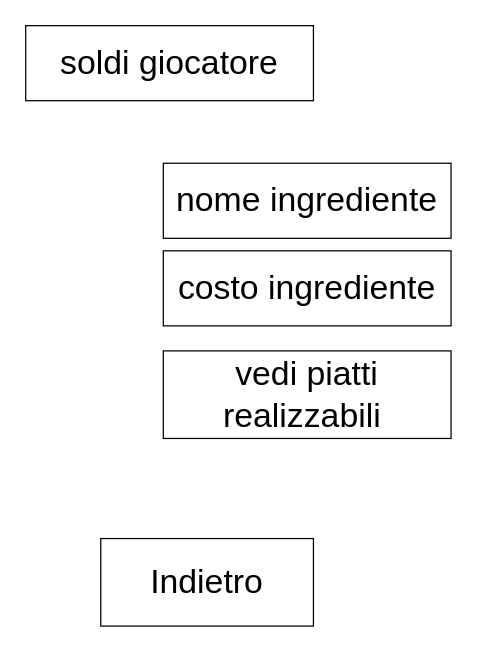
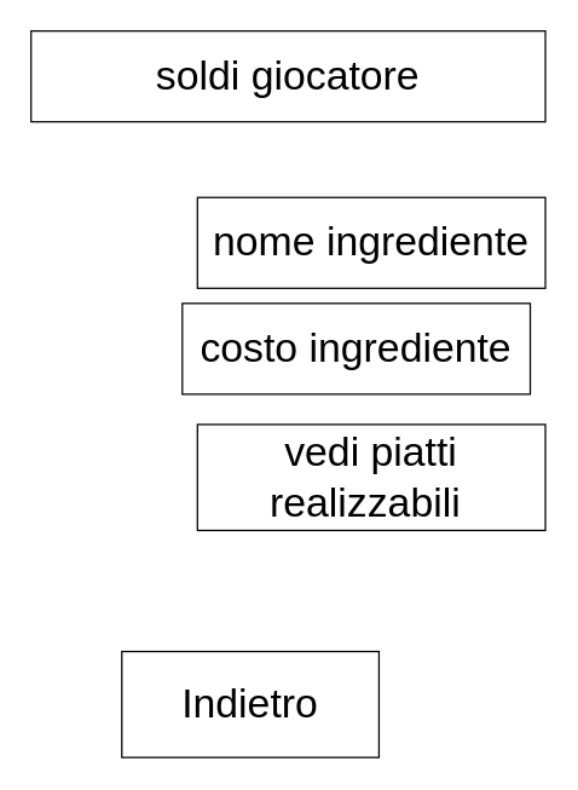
  <mxCell id="0" />
  <mxCell id="1" parent="0" />
- <mxCell id="2" value="costo ingrediente" style="rounded=0;whiteSpace=wrap;html=1;fontSize=27;" parent="1" vertex="1"><mxGeometry x="130" y="200" width="230" height="60" as="geometry" /></mxCell>
+ <mxCell id="2" value="costo ingrediente" style="rounded=0;whiteSpace=wrap;html=1;fontSize=27;" parent="1" vertex="1"><mxGeometry x="120" y="200" width="230" height="60" as="geometry" /></mxCell>
  <mxCell id="3" value="vedi piatti realizzabili&amp;nbsp;" style="rounded=0;whiteSpace=wrap;html=1;fontSize=27;" parent="1" vertex="1"><mxGeometry x="130" y="280" width="230" height="70" as="geometry" /></mxCell>
  <mxCell id="4" value="nome ingrediente" style="rounded=0;whiteSpace=wrap;html=1;fontSize=27;" parent="1" vertex="1"><mxGeometry x="130" y="130" width="230" height="60" as="geometry" /></mxCell>
  <mxCell id="5" value="Indietro" style="rounded=0;whiteSpace=wrap;html=1;fontSize=27;" parent="1" vertex="1"><mxGeometry x="80" y="430" width="170" height="70" as="geometry" /></mxCell>
- <mxCell id="6" value="soldi giocatore" style="rounded=0;whiteSpace=wrap;html=1;fontSize=27;" vertex="1" parent="1"><mxGeometry x="20" y="20" width="230" height="60" as="geometry" /></mxCell>
+ <mxCell id="6" value="soldi giocatore" style="rounded=0;whiteSpace=wrap;html=1;fontSize=27;" vertex="1" parent="1"><mxGeometry x="20" y="20" width="340" height="60" as="geometry" /></mxCell>
